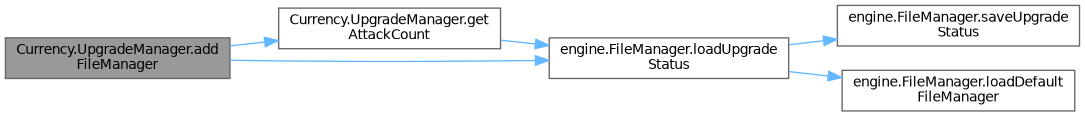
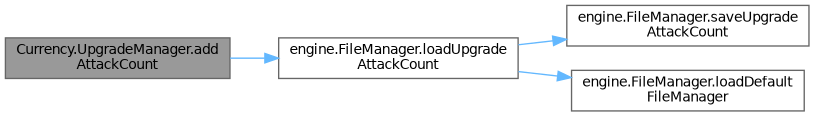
  digraph {
    rankdir=LR
    node [color=grey40 fillcolor=white fontname=Helvetica fontsize=10 shape=box style=filled]
    edge [color=steelblue1 fontname=Helvetica fontsize=10 labelfontname=Helvetica labelfontsize=10 style=solid]
-   n1 [color=gray40 fillcolor=grey60 fontcolor=black height=0.2 label="Currency.UpgradeManager.add\lFileManager" width=0.4]
-   n2 [height=0.2 label="Currency.UpgradeManager.get\lAttackCount" width=0.4]
-   n3 [height=0.2 label="engine.FileManager.loadUpgrade\lStatus" width=0.4]
-   n4 [height=0.2 label="engine.FileManager.saveUpgrade\lStatus" width=0.4]
+   n1 [color=gray40 fillcolor=grey60 fontcolor=black height=0.2 label="Currency.UpgradeManager.add\lAttackCount" width=0.4]
+   n3 [height=0.2 label="engine.FileManager.loadUpgrade\lAttackCount" width=0.4]
+   n4 [height=0.2 label="engine.FileManager.saveUpgrade\lAttackCount" width=0.4]
    n5 [height=0.2 label="engine.FileManager.loadDefault\lFileManager" width=0.4]
-   n1 -> n2
    n1 -> n3
-   n2 -> n3
    n3 -> n4
    n3 -> n5
  }
